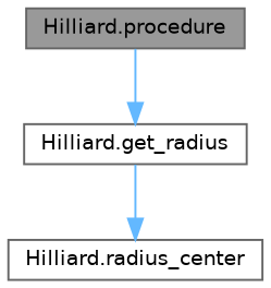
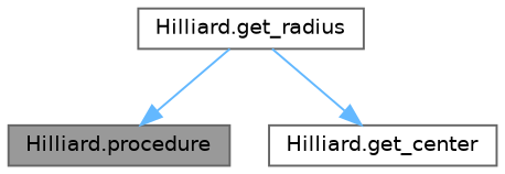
  digraph {
    rankdir=TB
    node [color=grey40 fillcolor=white fontname=Helvetica fontsize=10 shape=box style=filled]
    edge [color=steelblue1 fontname=Helvetica fontsize=10 labelfontname=Helvetica labelfontsize=10 style=solid]
    n1 [color=gray40 fillcolor=grey60 fontcolor=black height=0.2 label="Hilliard.procedure" width=0.4]
    n2 [height=0.2 label="Hilliard.get_radius" width=0.4]
-   n3 [height=0.2 label="Hilliard.radius_center" width=0.4]
-   n1 -> n2
+   n3 [height=0.2 label="Hilliard.get_center" width=0.4]
+   n2 -> n1
    n2 -> n3
  }
